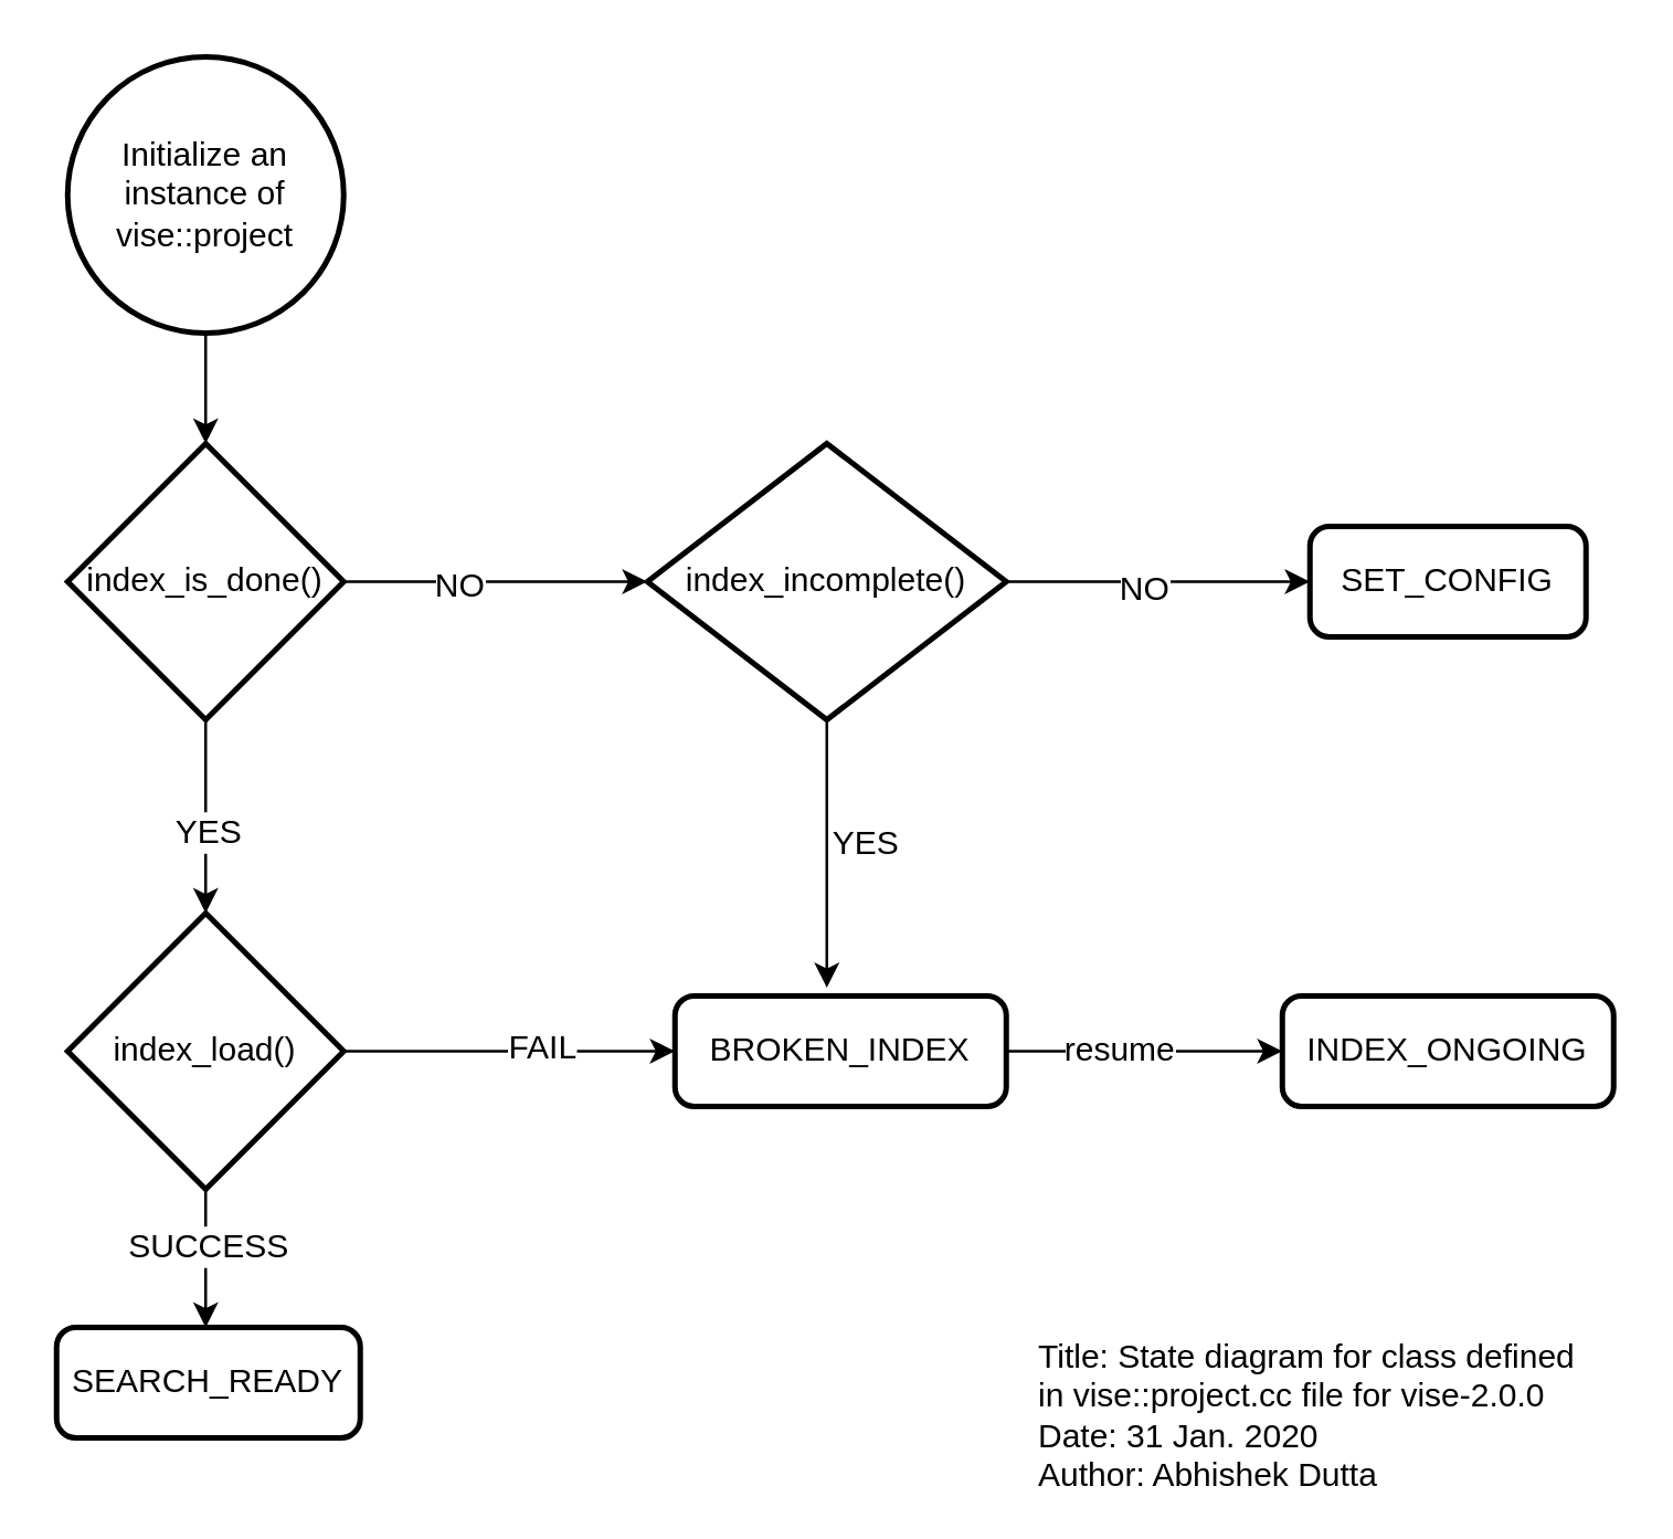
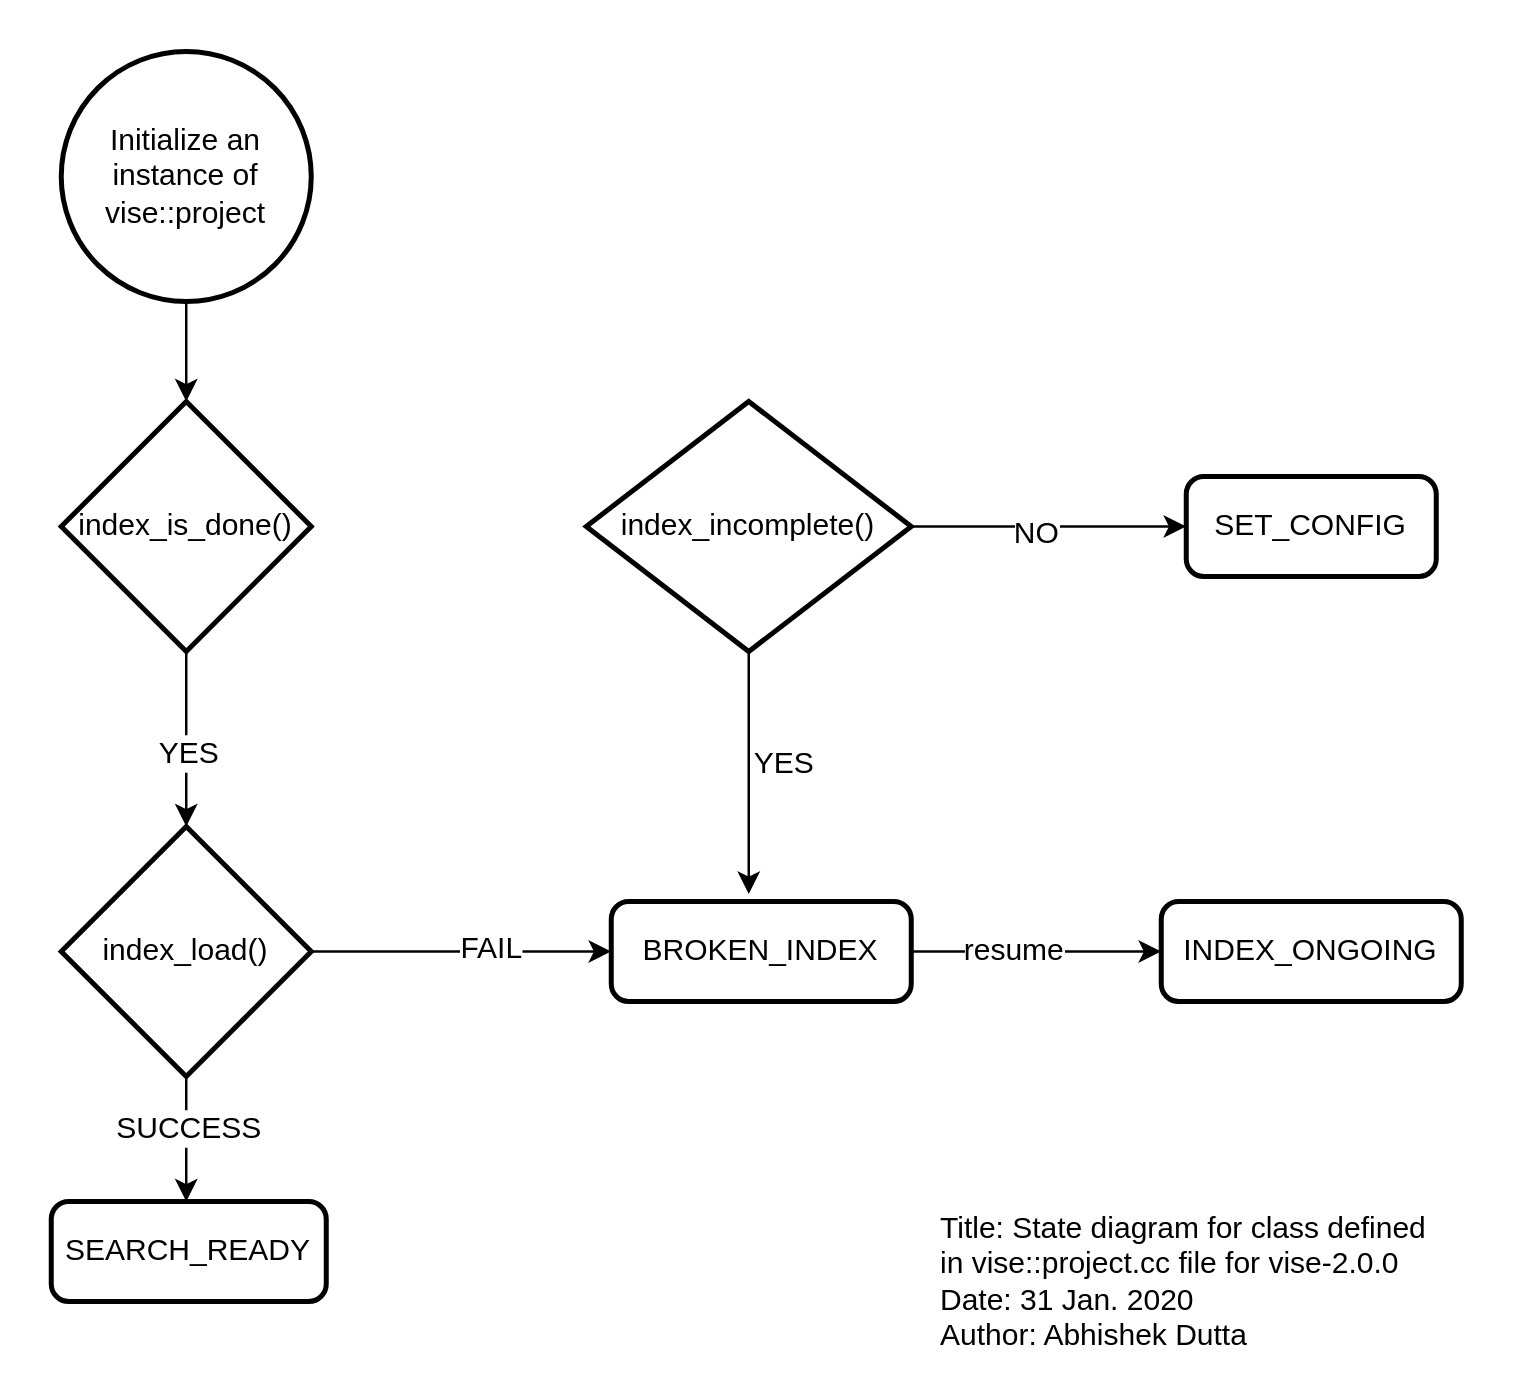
  <mxCell id="0" />
  <mxCell id="1" parent="0" />
  <mxCell id="2" value="Initialize an instance of vise::project" style="strokeWidth=2;html=1;shape=mxgraph.flowchart.start_2;whiteSpace=wrap;" parent="1" vertex="1"><mxGeometry x="24" y="20" width="100" height="100" as="geometry" /></mxCell>
- <mxCell id="3" style="edgeStyle=orthogonalEdgeStyle;rounded=0;orthogonalLoop=1;jettySize=auto;html=1;exitX=1;exitY=0.5;exitDx=0;exitDy=0;exitPerimeter=0;entryX=0;entryY=0.5;entryDx=0;entryDy=0;entryPerimeter=0;" parent="1" source="5" target="24" edge="1"><mxGeometry relative="1" as="geometry" /></mxCell>
- <mxCell id="4" value="NO" style="text;html=1;align=center;verticalAlign=middle;resizable=0;points=[];labelBackgroundColor=#ffffff;" parent="3" vertex="1" connectable="0"><mxGeometry x="-0.253" y="-1" relative="1" as="geometry"><mxPoint as="offset" /></mxGeometry></mxCell>
  <mxCell id="5" value="index_is_done()" style="strokeWidth=2;html=1;shape=mxgraph.flowchart.decision;whiteSpace=wrap;" parent="1" vertex="1"><mxGeometry x="24" y="160" width="100" height="100" as="geometry" /></mxCell>
  <mxCell id="6" style="edgeStyle=orthogonalEdgeStyle;rounded=0;orthogonalLoop=1;jettySize=auto;html=1;exitX=1;exitY=0.5;exitDx=0;exitDy=0;exitPerimeter=0;entryX=0;entryY=0.5;entryDx=0;entryDy=0;" parent="1" source="8" target="19" edge="1"><mxGeometry relative="1" as="geometry" /></mxCell>
  <mxCell id="7" value="FAIL" style="text;html=1;align=center;verticalAlign=middle;resizable=0;points=[];labelBackgroundColor=#ffffff;" parent="6" vertex="1" connectable="0"><mxGeometry x="0.179" y="2" relative="1" as="geometry"><mxPoint as="offset" /></mxGeometry></mxCell>
  <mxCell id="8" value="index_load()" style="strokeWidth=2;html=1;shape=mxgraph.flowchart.decision;whiteSpace=wrap;" parent="1" vertex="1"><mxGeometry x="24" y="330" width="100" height="100" as="geometry" /></mxCell>
  <mxCell id="9" value="SEARCH_READY" style="rounded=1;whiteSpace=wrap;html=1;absoluteArcSize=1;arcSize=14;strokeWidth=2;" parent="1" vertex="1"><mxGeometry x="20" y="480" width="110" height="40" as="geometry" /></mxCell>
  <mxCell id="10" value="" style="endArrow=classic;html=1;" parent="1" source="2" target="5" edge="1"><mxGeometry width="50" height="50" relative="1" as="geometry"><mxPoint x="24" y="590" as="sourcePoint" /><mxPoint x="74" y="540" as="targetPoint" /></mxGeometry></mxCell>
  <mxCell id="11" value="" style="endArrow=classic;html=1;exitX=0.5;exitY=1;exitDx=0;exitDy=0;exitPerimeter=0;" parent="1" source="5" target="8" edge="1"><mxGeometry width="50" height="50" relative="1" as="geometry"><mxPoint x="24" y="590" as="sourcePoint" /><mxPoint x="74" y="540" as="targetPoint" /></mxGeometry></mxCell>
  <mxCell id="12" value="YES" style="text;html=1;align=center;verticalAlign=middle;resizable=0;points=[];labelBackgroundColor=#ffffff;" parent="11" vertex="1" connectable="0"><mxGeometry x="0.662" y="1" relative="1" as="geometry"><mxPoint x="-1" y="-18" as="offset" /></mxGeometry></mxCell>
  <mxCell id="13" value="" style="endArrow=classic;html=1;exitX=0.5;exitY=1;exitDx=0;exitDy=0;exitPerimeter=0;" parent="1" source="8" edge="1"><mxGeometry width="50" height="50" relative="1" as="geometry"><mxPoint x="24" y="590" as="sourcePoint" /><mxPoint x="74" y="480" as="targetPoint" /></mxGeometry></mxCell>
  <mxCell id="14" value="SUCCESS" style="text;html=1;align=center;verticalAlign=middle;resizable=0;points=[];labelBackgroundColor=#ffffff;" parent="13" vertex="1" connectable="0"><mxGeometry x="0.526" y="-1" relative="1" as="geometry"><mxPoint x="1" y="-18" as="offset" /></mxGeometry></mxCell>
  <mxCell id="15" value="SET_CONFIG" style="rounded=1;whiteSpace=wrap;html=1;absoluteArcSize=1;arcSize=14;strokeWidth=2;" parent="1" vertex="1"><mxGeometry x="474" y="190" width="100" height="40" as="geometry" /></mxCell>
  <mxCell id="16" value="INDEX_ONGOING" style="rounded=1;whiteSpace=wrap;html=1;absoluteArcSize=1;arcSize=14;strokeWidth=2;" parent="1" vertex="1"><mxGeometry x="464" y="360" width="120" height="40" as="geometry" /></mxCell>
  <mxCell id="17" style="edgeStyle=orthogonalEdgeStyle;rounded=0;orthogonalLoop=1;jettySize=auto;html=1;exitX=1;exitY=0.5;exitDx=0;exitDy=0;entryX=0;entryY=0.5;entryDx=0;entryDy=0;" parent="1" source="19" target="16" edge="1"><mxGeometry relative="1" as="geometry" /></mxCell>
  <mxCell id="18" value="resume" style="text;html=1;align=center;verticalAlign=middle;resizable=0;points=[];labelBackgroundColor=#ffffff;" parent="17" vertex="1" connectable="0"><mxGeometry x="-0.191" y="1" relative="1" as="geometry"><mxPoint as="offset" /></mxGeometry></mxCell>
  <mxCell id="19" value="BROKEN_INDEX" style="rounded=1;whiteSpace=wrap;html=1;absoluteArcSize=1;arcSize=14;strokeWidth=2;" parent="1" vertex="1"><mxGeometry x="244" y="360" width="120" height="40" as="geometry" /></mxCell>
  <mxCell id="20" style="edgeStyle=orthogonalEdgeStyle;rounded=0;orthogonalLoop=1;jettySize=auto;html=1;exitX=0.5;exitY=1;exitDx=0;exitDy=0;exitPerimeter=0;" parent="1" source="24" edge="1"><mxGeometry relative="1" as="geometry"><mxPoint x="299" y="357" as="targetPoint" /></mxGeometry></mxCell>
  <mxCell id="21" value="YES" style="text;html=1;align=center;verticalAlign=middle;resizable=0;points=[];labelBackgroundColor=#ffffff;" parent="20" vertex="1" connectable="0"><mxGeometry x="-0.263" y="7" relative="1" as="geometry"><mxPoint x="6" y="8" as="offset" /></mxGeometry></mxCell>
  <mxCell id="22" style="edgeStyle=orthogonalEdgeStyle;rounded=0;orthogonalLoop=1;jettySize=auto;html=1;exitX=1;exitY=0.5;exitDx=0;exitDy=0;exitPerimeter=0;entryX=0;entryY=0.5;entryDx=0;entryDy=0;" parent="1" source="24" target="15" edge="1"><mxGeometry relative="1" as="geometry" /></mxCell>
  <mxCell id="23" value="NO" style="text;html=1;align=center;verticalAlign=middle;resizable=0;points=[];labelBackgroundColor=#ffffff;" parent="22" vertex="1" connectable="0"><mxGeometry x="-0.111" y="-2" relative="1" as="geometry"><mxPoint as="offset" /></mxGeometry></mxCell>
  <mxCell id="24" value="index_incomplete()" style="strokeWidth=2;html=1;shape=mxgraph.flowchart.decision;whiteSpace=wrap;" parent="1" vertex="1"><mxGeometry x="234" y="160" width="130" height="100" as="geometry" /></mxCell>
  <mxCell id="25" value="&lt;p style=&quot;line-height: 120%&quot;&gt;Title: State diagram for class defined in vise::project.cc file for vise-2.0.0&lt;br&gt;Date: 31 Jan. 2020&lt;br&gt;Author: Abhishek Dutta&lt;br&gt;&lt;/p&gt;" style="text;html=1;strokeColor=none;fillColor=none;align=left;verticalAlign=top;whiteSpace=wrap;rounded=0;" parent="1" vertex="1"><mxGeometry x="374" y="465" width="200" height="70" as="geometry" /></mxCell>
